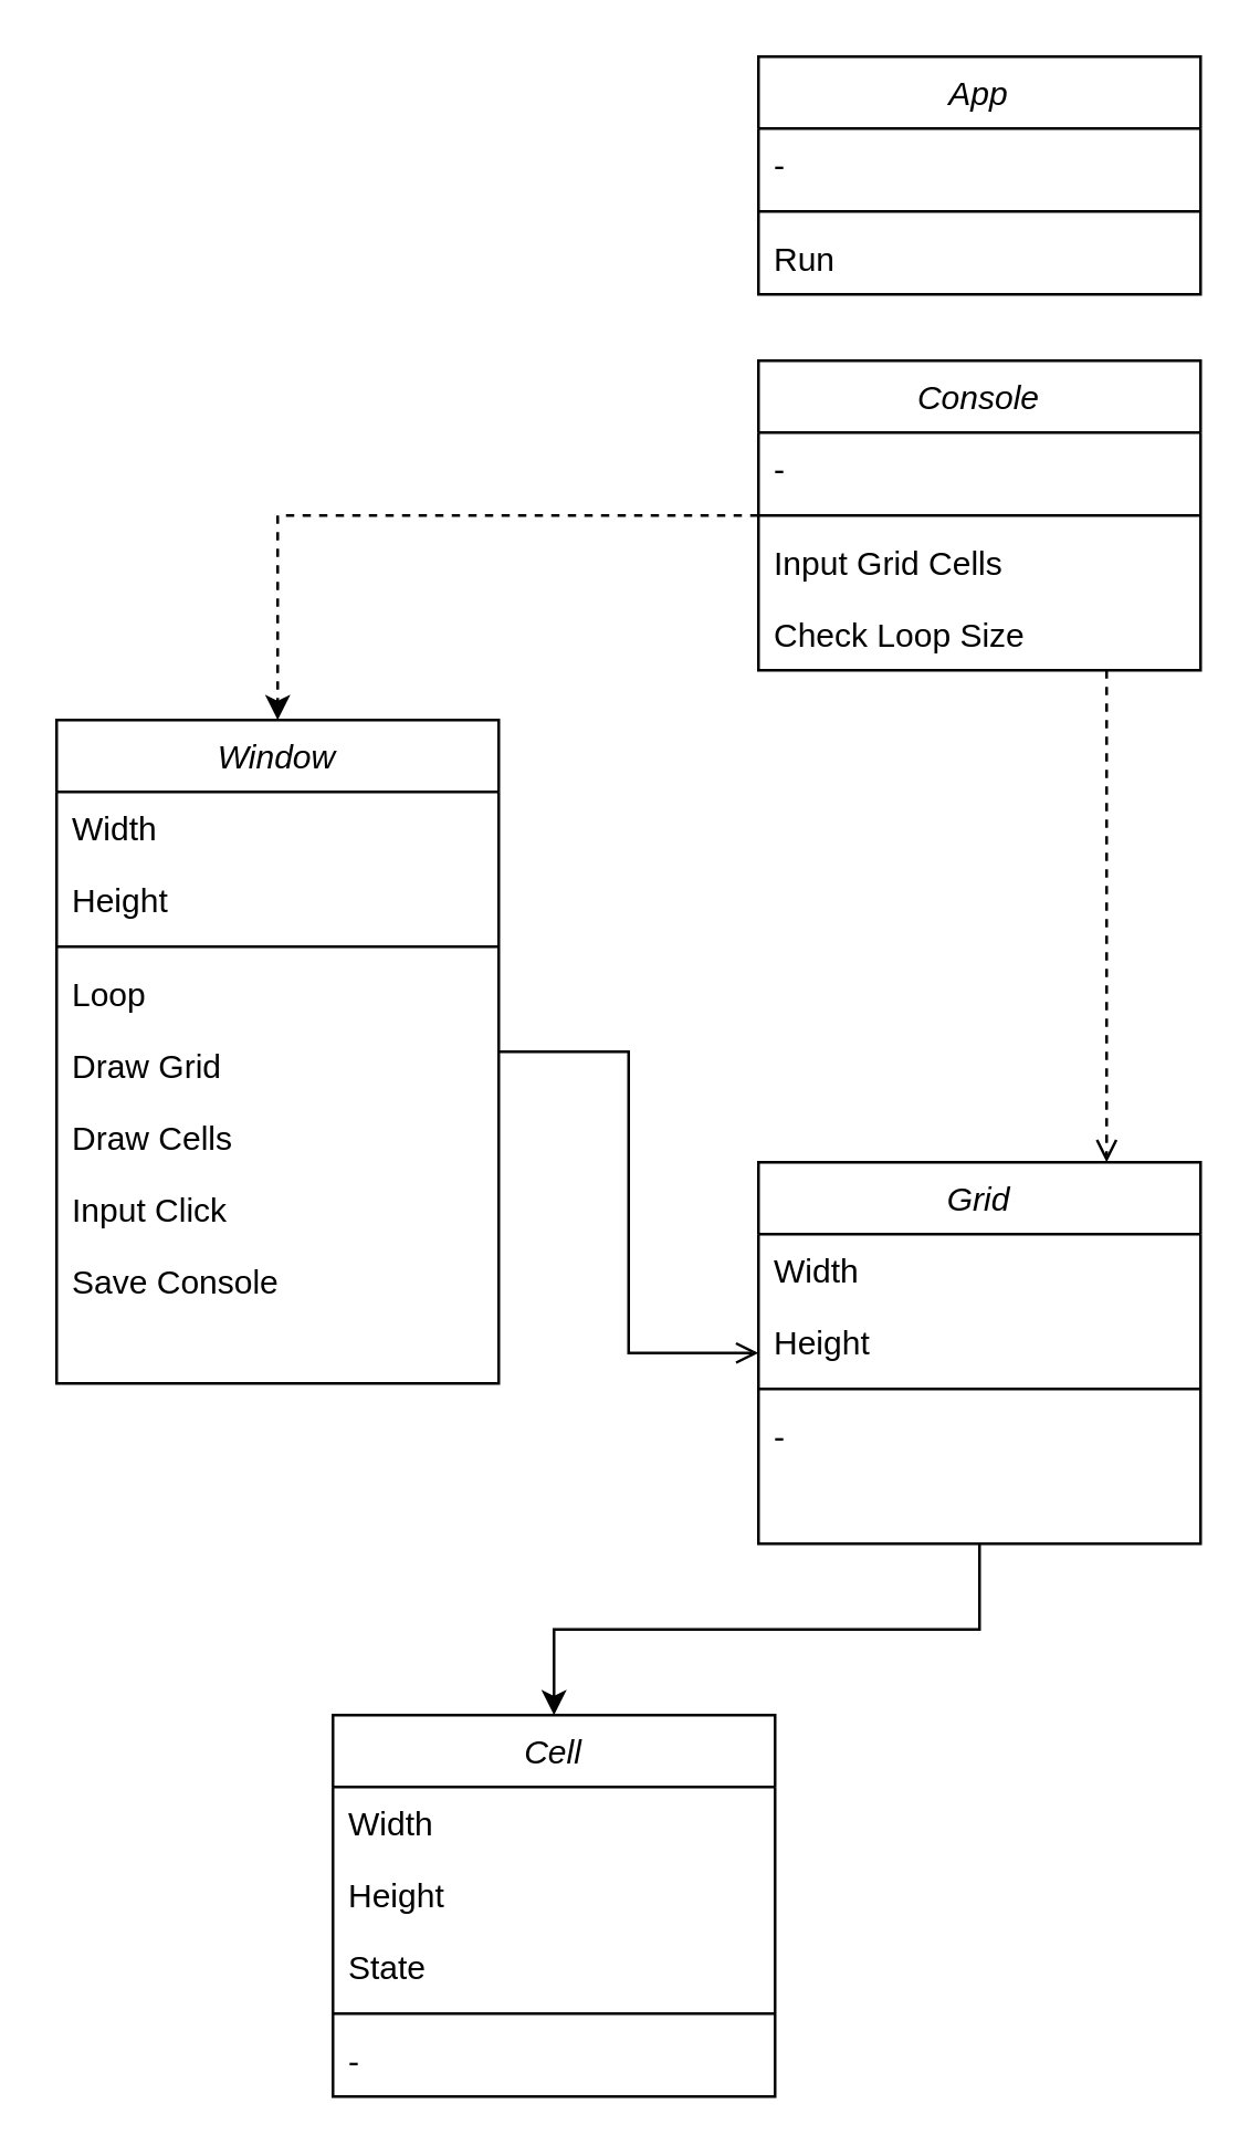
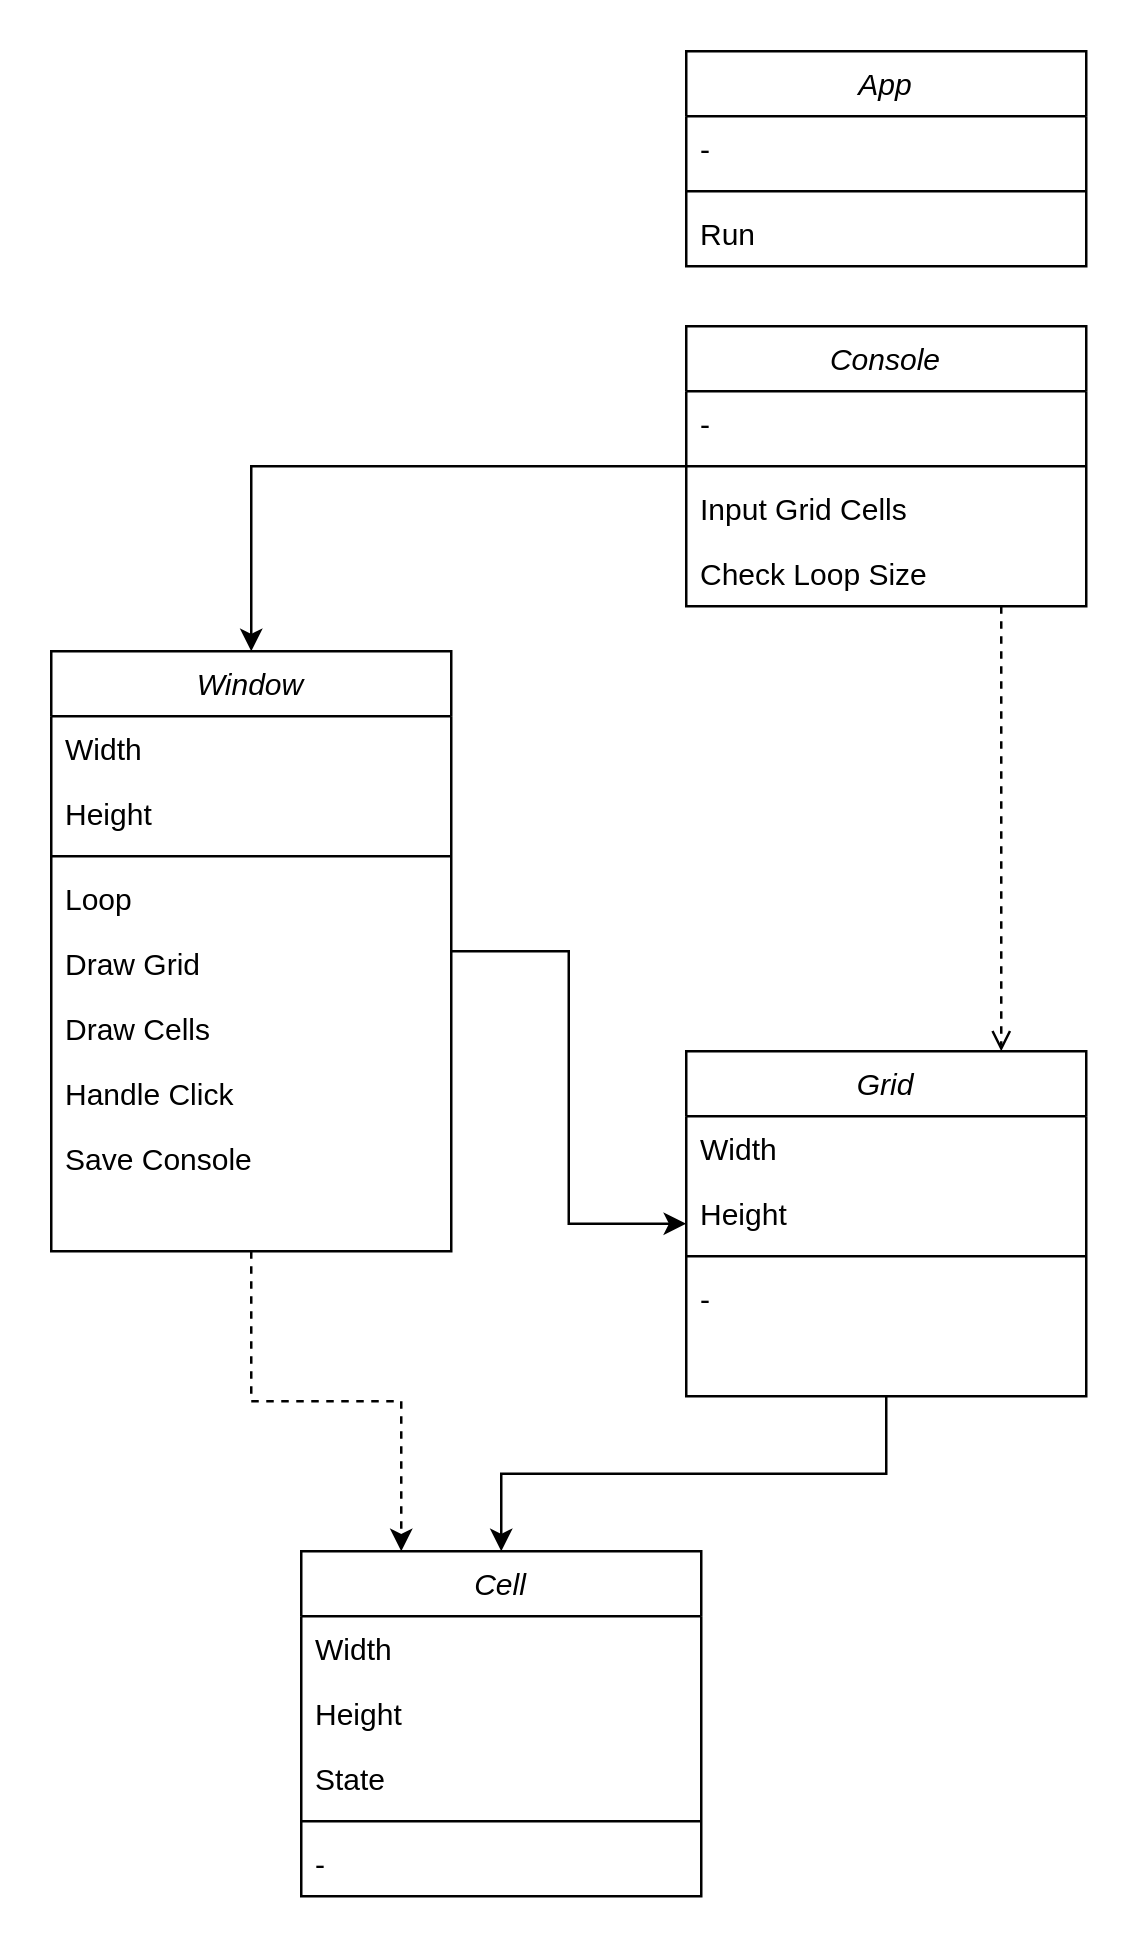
  <mxCell id="0" />
  <mxCell id="1" parent="0" />
  <mxCell id="2" value="App" style="swimlane;fontStyle=2;align=center;verticalAlign=top;childLayout=stackLayout;horizontal=1;startSize=26;horizontalStack=0;resizeParent=1;resizeLast=0;collapsible=1;marginBottom=0;rounded=0;shadow=0;strokeWidth=1;" parent="1" vertex="1"><mxGeometry x="274" y="20" width="160" height="86" as="geometry"><mxRectangle x="230" y="140" width="160" height="26" as="alternateBounds" /></mxGeometry></mxCell>
  <mxCell id="3" value="-" style="text;align=left;verticalAlign=top;spacingLeft=4;spacingRight=4;overflow=hidden;rotatable=0;points=[[0,0.5],[1,0.5]];portConstraint=eastwest;rounded=0;shadow=0;html=0;" parent="2" vertex="1"><mxGeometry y="26" width="160" height="26" as="geometry" /></mxCell>
  <mxCell id="4" value="" style="line;html=1;strokeWidth=1;align=left;verticalAlign=middle;spacingTop=-1;spacingLeft=3;spacingRight=3;rotatable=0;labelPosition=right;points=[];portConstraint=eastwest;" parent="2" vertex="1"><mxGeometry y="52" width="160" height="8" as="geometry" /></mxCell>
  <mxCell id="5" value="Run" style="text;align=left;verticalAlign=top;spacingLeft=4;spacingRight=4;overflow=hidden;rotatable=0;points=[[0,0.5],[1,0.5]];portConstraint=eastwest;" parent="2" vertex="1"><mxGeometry y="60" width="160" height="26" as="geometry" /></mxCell>
- <mxCell id="6" value="" style="edgeStyle=orthogonalEdgeStyle;rounded=0;orthogonalLoop=1;jettySize=auto;html=1;dashed=1;" edge="1" parent="1" source="8" target="15"><mxGeometry relative="1" as="geometry" /></mxCell>
+ <mxCell id="6" value="" style="edgeStyle=orthogonalEdgeStyle;rounded=0;orthogonalLoop=1;jettySize=auto;html=1;" edge="1" parent="1" source="8" target="15"><mxGeometry relative="1" as="geometry" /></mxCell>
  <mxCell id="7" value="" style="edgeStyle=orthogonalEdgeStyle;rounded=0;orthogonalLoop=1;jettySize=auto;html=1;dashed=1;endArrow=open;" edge="1" parent="1" source="8" target="25"><mxGeometry relative="1" as="geometry"><mxPoint x="354" y="348" as="targetPoint" /><Array as="points"><mxPoint x="400" y="290" /><mxPoint x="400" y="290" /></Array></mxGeometry></mxCell>
  <mxCell id="8" value="Console" style="swimlane;fontStyle=2;align=center;verticalAlign=top;childLayout=stackLayout;horizontal=1;startSize=26;horizontalStack=0;resizeParent=1;resizeLast=0;collapsible=1;marginBottom=0;rounded=0;shadow=0;strokeWidth=1;" vertex="1" parent="1"><mxGeometry x="274" y="130" width="160" height="112" as="geometry"><mxRectangle x="334" y="120" width="160" height="26" as="alternateBounds" /></mxGeometry></mxCell>
  <mxCell id="9" value="-" style="text;align=left;verticalAlign=top;spacingLeft=4;spacingRight=4;overflow=hidden;rotatable=0;points=[[0,0.5],[1,0.5]];portConstraint=eastwest;rounded=0;shadow=0;html=0;" vertex="1" parent="8"><mxGeometry y="26" width="160" height="26" as="geometry" /></mxCell>
  <mxCell id="10" value="" style="line;html=1;strokeWidth=1;align=left;verticalAlign=middle;spacingTop=-1;spacingLeft=3;spacingRight=3;rotatable=0;labelPosition=right;points=[];portConstraint=eastwest;" vertex="1" parent="8"><mxGeometry y="52" width="160" height="8" as="geometry" /></mxCell>
  <mxCell id="11" value="Input Grid Cells" style="text;align=left;verticalAlign=top;spacingLeft=4;spacingRight=4;overflow=hidden;rotatable=0;points=[[0,0.5],[1,0.5]];portConstraint=eastwest;" vertex="1" parent="8"><mxGeometry y="60" width="160" height="26" as="geometry" /></mxCell>
  <mxCell id="12" value="Check Loop Size" style="text;align=left;verticalAlign=top;spacingLeft=4;spacingRight=4;overflow=hidden;rotatable=0;points=[[0,0.5],[1,0.5]];portConstraint=eastwest;" vertex="1" parent="8"><mxGeometry y="86" width="160" height="26" as="geometry" /></mxCell>
- <mxCell id="13" value="" style="edgeStyle=orthogonalEdgeStyle;rounded=0;orthogonalLoop=1;jettySize=auto;html=1;endArrow=open;" edge="1" parent="1" source="15" target="25"><mxGeometry relative="1" as="geometry" /></mxCell>
+ <mxCell id="13" value="" style="edgeStyle=orthogonalEdgeStyle;rounded=0;orthogonalLoop=1;jettySize=auto;html=1;" edge="1" parent="1" source="15" target="25"><mxGeometry relative="1" as="geometry" /></mxCell>
+ <mxCell id="14" style="edgeStyle=orthogonalEdgeStyle;rounded=0;orthogonalLoop=1;jettySize=auto;html=1;exitX=0.5;exitY=1;exitDx=0;exitDy=0;entryX=0.25;entryY=0;entryDx=0;entryDy=0;dashed=1;" edge="1" parent="1" source="15" target="30"><mxGeometry relative="1" as="geometry" /></mxCell>
  <mxCell id="15" value="Window" style="swimlane;fontStyle=2;align=center;verticalAlign=top;childLayout=stackLayout;horizontal=1;startSize=26;horizontalStack=0;resizeParent=1;resizeLast=0;collapsible=1;marginBottom=0;rounded=0;shadow=0;strokeWidth=1;" vertex="1" parent="1"><mxGeometry x="20" y="260" width="160" height="240" as="geometry"><mxRectangle x="230" y="140" width="160" height="26" as="alternateBounds" /></mxGeometry></mxCell>
  <mxCell id="16" value="Width" style="text;align=left;verticalAlign=top;spacingLeft=4;spacingRight=4;overflow=hidden;rotatable=0;points=[[0,0.5],[1,0.5]];portConstraint=eastwest;rounded=0;shadow=0;html=0;" vertex="1" parent="15"><mxGeometry y="26" width="160" height="26" as="geometry" /></mxCell>
  <mxCell id="17" value="Height" style="text;align=left;verticalAlign=top;spacingLeft=4;spacingRight=4;overflow=hidden;rotatable=0;points=[[0,0.5],[1,0.5]];portConstraint=eastwest;rounded=0;shadow=0;html=0;" vertex="1" parent="15"><mxGeometry y="52" width="160" height="26" as="geometry" /></mxCell>
  <mxCell id="18" value="" style="line;html=1;strokeWidth=1;align=left;verticalAlign=middle;spacingTop=-1;spacingLeft=3;spacingRight=3;rotatable=0;labelPosition=right;points=[];portConstraint=eastwest;" vertex="1" parent="15"><mxGeometry y="78" width="160" height="8" as="geometry" /></mxCell>
  <mxCell id="19" value="Loop" style="text;align=left;verticalAlign=top;spacingLeft=4;spacingRight=4;overflow=hidden;rotatable=0;points=[[0,0.5],[1,0.5]];portConstraint=eastwest;" vertex="1" parent="15"><mxGeometry y="86" width="160" height="26" as="geometry" /></mxCell>
  <mxCell id="20" value="Draw Grid" style="text;align=left;verticalAlign=top;spacingLeft=4;spacingRight=4;overflow=hidden;rotatable=0;points=[[0,0.5],[1,0.5]];portConstraint=eastwest;" vertex="1" parent="15"><mxGeometry y="112" width="160" height="26" as="geometry" /></mxCell>
  <mxCell id="21" value="Draw Cells" style="text;align=left;verticalAlign=top;spacingLeft=4;spacingRight=4;overflow=hidden;rotatable=0;points=[[0,0.5],[1,0.5]];portConstraint=eastwest;" vertex="1" parent="15"><mxGeometry y="138" width="160" height="26" as="geometry" /></mxCell>
- <mxCell id="22" value="Input Click" style="text;align=left;verticalAlign=top;spacingLeft=4;spacingRight=4;overflow=hidden;rotatable=0;points=[[0,0.5],[1,0.5]];portConstraint=eastwest;" vertex="1" parent="15"><mxGeometry y="164" width="160" height="26" as="geometry" /></mxCell>
+ <mxCell id="22" value="Handle Click" style="text;align=left;verticalAlign=top;spacingLeft=4;spacingRight=4;overflow=hidden;rotatable=0;points=[[0,0.5],[1,0.5]];portConstraint=eastwest;" vertex="1" parent="15"><mxGeometry y="164" width="160" height="26" as="geometry" /></mxCell>
  <mxCell id="23" value="Save Console" style="text;align=left;verticalAlign=top;spacingLeft=4;spacingRight=4;overflow=hidden;rotatable=0;points=[[0,0.5],[1,0.5]];portConstraint=eastwest;" vertex="1" parent="15"><mxGeometry y="190" width="160" height="26" as="geometry" /></mxCell>
  <mxCell id="24" value="" style="edgeStyle=orthogonalEdgeStyle;rounded=0;orthogonalLoop=1;jettySize=auto;html=1;" edge="1" parent="1" source="25" target="30"><mxGeometry relative="1" as="geometry" /></mxCell>
  <mxCell id="25" value="Grid" style="swimlane;fontStyle=2;align=center;verticalAlign=top;childLayout=stackLayout;horizontal=1;startSize=26;horizontalStack=0;resizeParent=1;resizeLast=0;collapsible=1;marginBottom=0;rounded=0;shadow=0;strokeWidth=1;" vertex="1" parent="1"><mxGeometry x="274" y="420" width="160" height="138" as="geometry"><mxRectangle x="230" y="140" width="160" height="26" as="alternateBounds" /></mxGeometry></mxCell>
  <mxCell id="26" value="Width" style="text;align=left;verticalAlign=top;spacingLeft=4;spacingRight=4;overflow=hidden;rotatable=0;points=[[0,0.5],[1,0.5]];portConstraint=eastwest;rounded=0;shadow=0;html=0;" vertex="1" parent="25"><mxGeometry y="26" width="160" height="26" as="geometry" /></mxCell>
  <mxCell id="27" value="Height" style="text;align=left;verticalAlign=top;spacingLeft=4;spacingRight=4;overflow=hidden;rotatable=0;points=[[0,0.5],[1,0.5]];portConstraint=eastwest;rounded=0;shadow=0;html=0;" vertex="1" parent="25"><mxGeometry y="52" width="160" height="26" as="geometry" /></mxCell>
  <mxCell id="28" value="" style="line;html=1;strokeWidth=1;align=left;verticalAlign=middle;spacingTop=-1;spacingLeft=3;spacingRight=3;rotatable=0;labelPosition=right;points=[];portConstraint=eastwest;" vertex="1" parent="25"><mxGeometry y="78" width="160" height="8" as="geometry" /></mxCell>
  <mxCell id="29" value="-" style="text;align=left;verticalAlign=top;spacingLeft=4;spacingRight=4;overflow=hidden;rotatable=0;points=[[0,0.5],[1,0.5]];portConstraint=eastwest;" vertex="1" parent="25"><mxGeometry y="86" width="160" height="26" as="geometry" /></mxCell>
  <mxCell id="30" value="Cell" style="swimlane;fontStyle=2;align=center;verticalAlign=top;childLayout=stackLayout;horizontal=1;startSize=26;horizontalStack=0;resizeParent=1;resizeLast=0;collapsible=1;marginBottom=0;rounded=0;shadow=0;strokeWidth=1;" vertex="1" parent="1"><mxGeometry x="120" y="620" width="160" height="138" as="geometry"><mxRectangle x="230" y="140" width="160" height="26" as="alternateBounds" /></mxGeometry></mxCell>
  <mxCell id="31" value="Width" style="text;align=left;verticalAlign=top;spacingLeft=4;spacingRight=4;overflow=hidden;rotatable=0;points=[[0,0.5],[1,0.5]];portConstraint=eastwest;rounded=0;shadow=0;html=0;" vertex="1" parent="30"><mxGeometry y="26" width="160" height="26" as="geometry" /></mxCell>
  <mxCell id="32" value="Height" style="text;align=left;verticalAlign=top;spacingLeft=4;spacingRight=4;overflow=hidden;rotatable=0;points=[[0,0.5],[1,0.5]];portConstraint=eastwest;rounded=0;shadow=0;html=0;" vertex="1" parent="30"><mxGeometry y="52" width="160" height="26" as="geometry" /></mxCell>
  <mxCell id="33" value="State" style="text;align=left;verticalAlign=top;spacingLeft=4;spacingRight=4;overflow=hidden;rotatable=0;points=[[0,0.5],[1,0.5]];portConstraint=eastwest;rounded=0;shadow=0;html=0;" vertex="1" parent="30"><mxGeometry y="78" width="160" height="26" as="geometry" /></mxCell>
  <mxCell id="34" value="" style="line;html=1;strokeWidth=1;align=left;verticalAlign=middle;spacingTop=-1;spacingLeft=3;spacingRight=3;rotatable=0;labelPosition=right;points=[];portConstraint=eastwest;" vertex="1" parent="30"><mxGeometry y="104" width="160" height="8" as="geometry" /></mxCell>
  <mxCell id="35" value="-" style="text;align=left;verticalAlign=top;spacingLeft=4;spacingRight=4;overflow=hidden;rotatable=0;points=[[0,0.5],[1,0.5]];portConstraint=eastwest;" vertex="1" parent="30"><mxGeometry y="112" width="160" height="26" as="geometry" /></mxCell>
